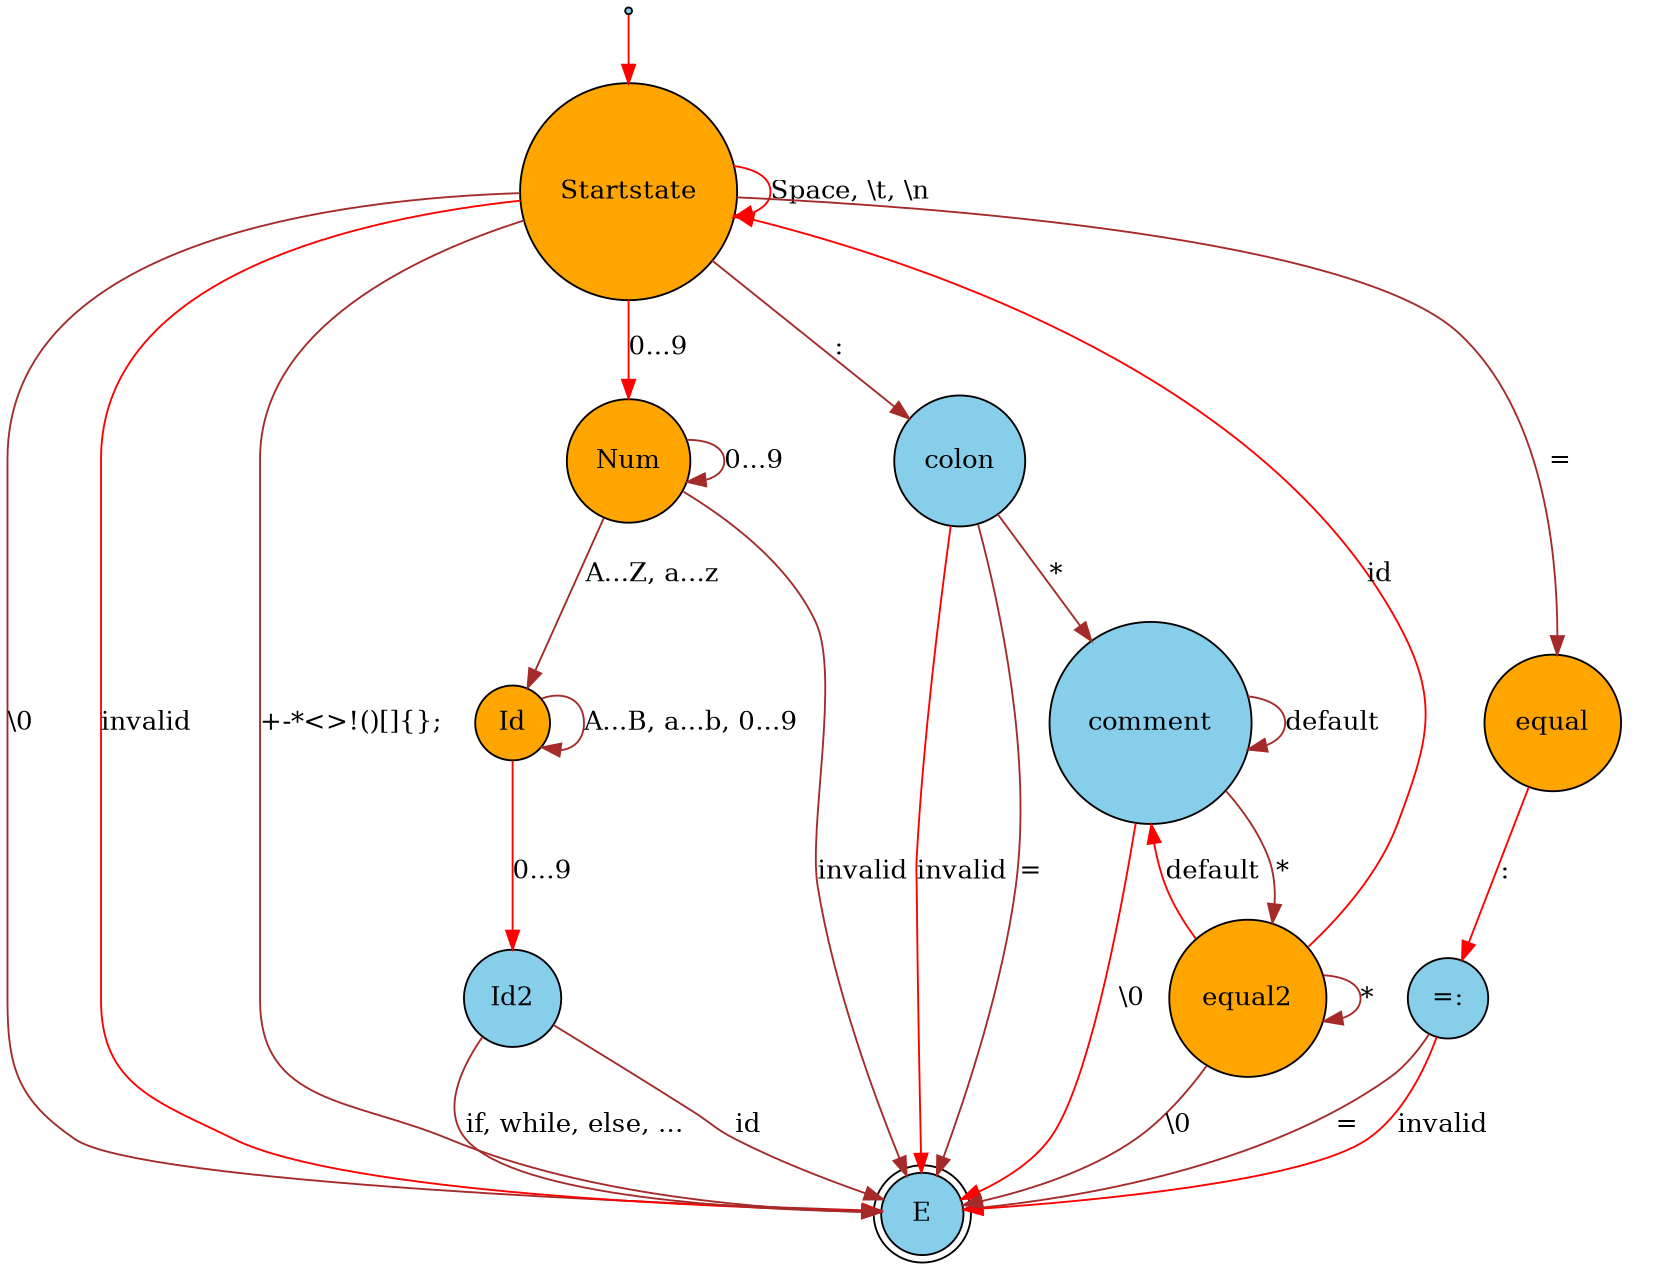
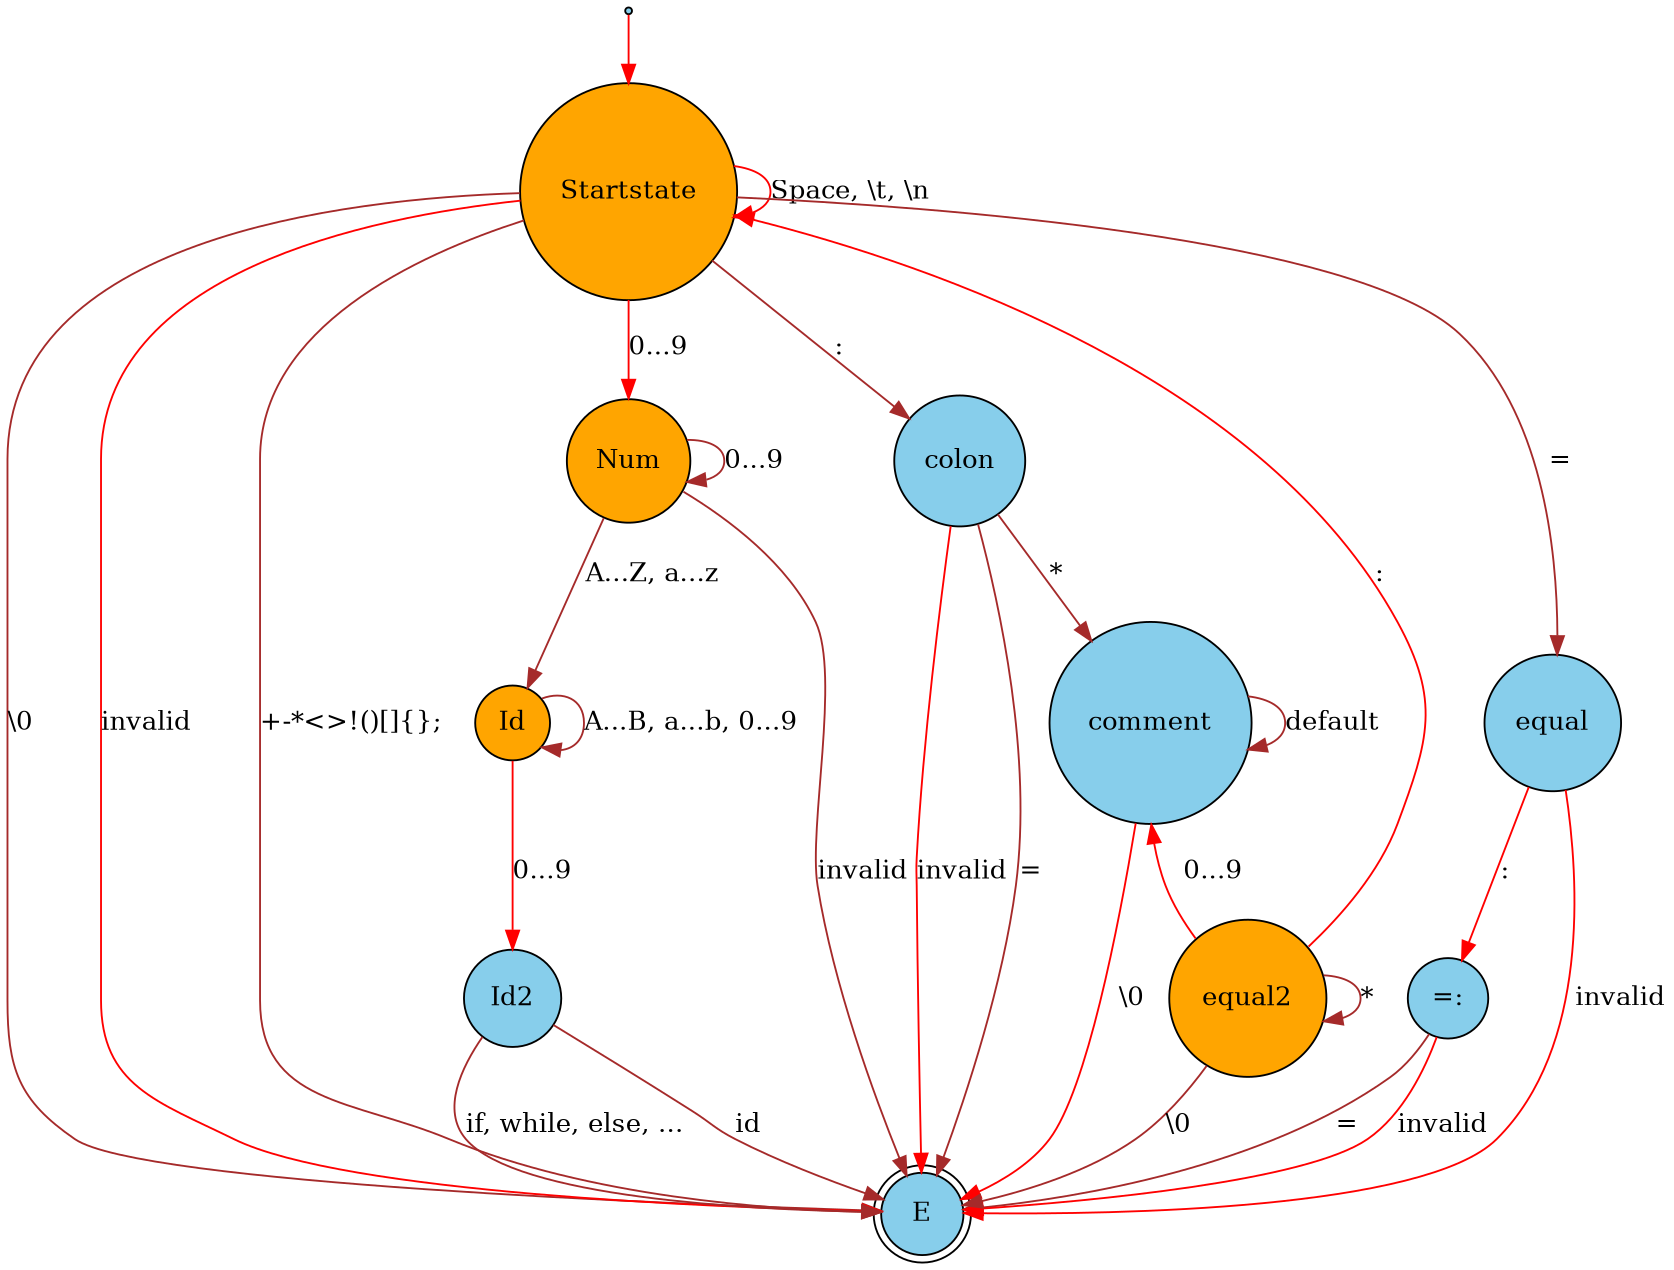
  digraph {
    rankdir=TB
    node [fillcolor=skyblue shape=circle style=filled]
    edge [color=brown]
    qi [shape=point]
    Startstate [fillcolor=orange]
    E [shape=doublecircle]
    Num [fillcolor=orange]
    colon
-   equal [fillcolor=orange]
+   equal
    Id [fillcolor=orange]
    Id2
    comment
    "=:"
    n11 [fillcolor=orange label=equal2]
    qi -> Startstate [color=red]
    Startstate -> Startstate [color=red label="Space, \\t, \\n"]
    Startstate -> E [label="\\0"]
    Startstate -> E [color=red label=invalid]
    Startstate -> E [label="+-*<>!()[]{};"]
    Startstate -> Num [color=red label="0...9"]
    Startstate -> colon [label=":"]
    Startstate -> equal [label="="]
    Num -> E [label=invalid]
    Num -> Num [label="0...9"]
    Num -> Id [label="A...Z, a...z"]
    colon -> E [label="="]
    colon -> E [color=red label=invalid]
    colon -> comment [label="*"]
+   equal -> E [color=red label=invalid]
    equal -> "=:" [color=red label=":"]
    Id -> Id [label="A...B, a...b, 0...9"]
    Id -> Id2 [color=red label="0...9"]
    Id2 -> E [label=id]
    Id2 -> E [label="if, while, else, ..."]
    comment -> E [color=red label="\\0"]
    comment -> comment [label=default]
-   comment -> n11 [label="*"]
    "=:" -> E [label="="]
    "=:" -> E [color=red label=invalid]
-   n11 -> Startstate [color=red label=id]
+   n11 -> Startstate [color=red label=":"]
    n11 -> E [label="\\0"]
-   n11 -> comment [color=red label=default]
+   n11 -> comment [color=red label="0...9"]
    n11 -> n11 [label="*"]
  }
